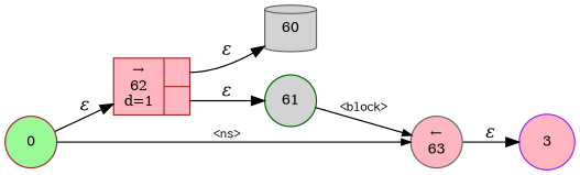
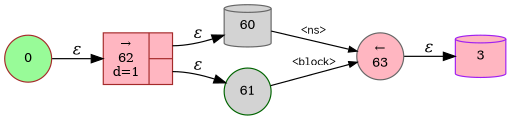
  digraph {
    rankdir=LR
    node [color=brown fillcolor=lightpink fixedsize=true fontsize=11 shape=circle style=filled peripheries=1]
    edge [fontname="Times-Italic"]
-   n1 [color=purple label=3 width=.6 peripheries=""]
+   n1 [color=purple label=3 shape=cylinder width=.6 peripheries=""]
    n2 [fillcolor=palegreen label=0 width=.55]
    n3 [fixedsize=false label="{&rarr;\n62\nd=1|{<p0>|<p1>}}" shape=record]
    n4 [color=gray40 fillcolor=lightgrey label=60 shape=cylinder width=.55]
    n5 [color=darkgreen fillcolor=lightgrey label=61 width=.55]
    n6 [color=gray40 label="&larr;\n63" width=.55]
    n2 -> n3 [label="&epsilon;"]
    n3 -> n4 [label="&epsilon;" tailport=p0]
    n3 -> n5 [label="&epsilon;" tailport=p1]
-   n2 -> n6 [arrowhead=normal arrowsize=.7 fontname=Courier fontsize=11 label="<ns>"]
+   n4 -> n6 [arrowhead=normal arrowsize=.7 fontname=Courier fontsize=11 label="<ns>"]
    n5 -> n6 [arrowhead=normal arrowsize=.7 fontname=Courier fontsize=11 label="<block>"]
    n6 -> n1 [label="&epsilon;"]
  }
